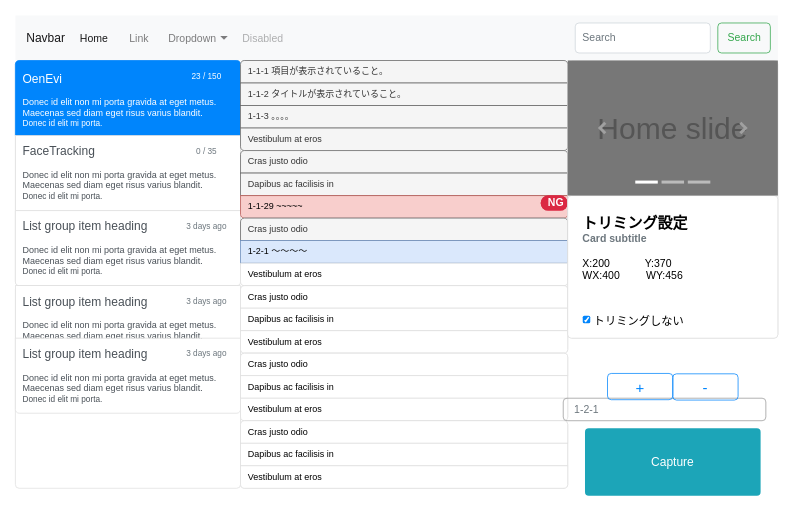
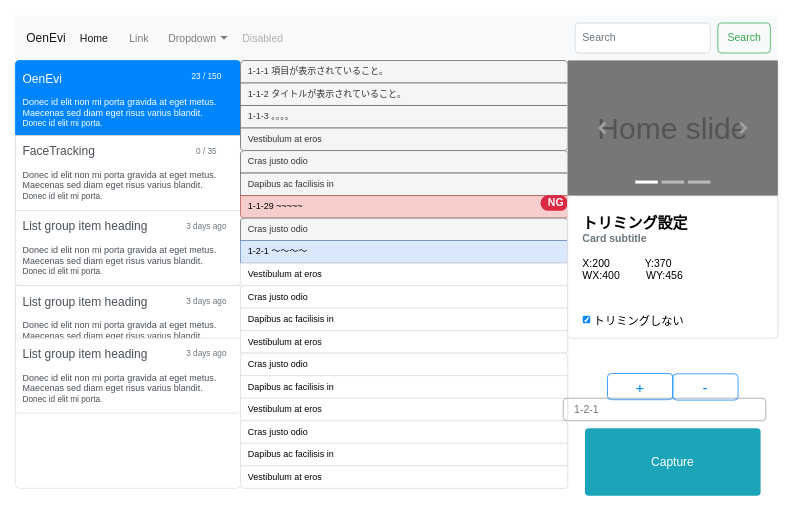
  <mxCell id="0" />
  <mxCell id="1" parent="0" />
- <mxCell id="2" value="Navbar" style="html=1;shadow=0;dashed=0;fillColor=#F8F9FA;strokeColor=none;fontSize=16;fontColor=#181819;align=left;spacing=15;" vertex="1" parent="1"><mxGeometry x="20" y="20" width="1016" height="60" as="geometry" /></mxCell>
+ <mxCell id="2" value="OenEvi" style="html=1;shadow=0;dashed=0;fillColor=#F8F9FA;strokeColor=none;fontSize=16;fontColor=#181819;align=left;spacing=15;" vertex="1" parent="1"><mxGeometry x="20" y="20" width="1016" height="60" as="geometry" /></mxCell>
  <mxCell id="3" value="Home" style="fillColor=none;strokeColor=none;fontSize=14;fontColor=#181819;align=center;" vertex="1" parent="2"><mxGeometry width="70" height="40" relative="1" as="geometry"><mxPoint x="70" y="10" as="offset" /></mxGeometry></mxCell>
  <mxCell id="4" value="Link" style="fillColor=none;strokeColor=none;fontSize=14;fontColor=#7C7C7D;align=center;" vertex="1" parent="2"><mxGeometry width="50" height="40" relative="1" as="geometry"><mxPoint x="140" y="10" as="offset" /></mxGeometry></mxCell>
  <mxCell id="5" value="Dropdown" style="fillColor=none;strokeColor=none;fontSize=14;fontColor=#7C7C7D;align=right;spacingRight=20;" vertex="1" parent="2"><mxGeometry width="100" height="40" relative="1" as="geometry"><mxPoint x="190" y="10" as="offset" /></mxGeometry></mxCell>
  <mxCell id="6" value="" style="shape=triangle;direction=south;fillColor=#7C7C7D;strokeColor=none;perimeter=none;" vertex="1" parent="5"><mxGeometry x="1" y="0.5" width="10" height="5" relative="1" as="geometry"><mxPoint x="-17" y="-2.5" as="offset" /></mxGeometry></mxCell>
  <mxCell id="7" value="Disabled" style="fillColor=none;strokeColor=none;fontSize=14;fontColor=#ADAEAF;align=center;" vertex="1" parent="2"><mxGeometry width="80" height="40" relative="1" as="geometry"><mxPoint x="290" y="10" as="offset" /></mxGeometry></mxCell>
  <mxCell id="8" value="Search" style="html=1;shadow=0;dashed=0;shape=mxgraph.bootstrap.rrect;rSize=5;fontSize=14;fontColor=#33A64C;strokeColor=#33A64C;fillColor=none;" vertex="1" parent="2"><mxGeometry x="1" width="70" height="40" relative="1" as="geometry"><mxPoint x="-80" y="10" as="offset" /></mxGeometry></mxCell>
  <mxCell id="9" value="Search" style="html=1;shadow=0;dashed=0;shape=mxgraph.bootstrap.rrect;rSize=5;fontSize=14;fontColor=#6C767D;strokeColor=#CED4DA;fillColor=#ffffff;align=left;spacing=10;" vertex="1" parent="2"><mxGeometry x="1" width="180" height="40" relative="1" as="geometry"><mxPoint x="-270" y="10" as="offset" /></mxGeometry></mxCell>
  <mxCell id="10" value="" style="html=1;shadow=0;dashed=0;shape=mxgraph.bootstrap.rrect;rSize=5;strokeColor=#DFDFDF;html=1;whiteSpace=wrap;fillColor=#FFFFFF;fontColor=#495057;" vertex="1" parent="1"><mxGeometry x="20" y="80" width="300" height="300" as="geometry" /></mxCell>
  <mxCell id="11" value="&lt;span style=&quot;font-size: 16px&quot;&gt;OenEvi&lt;/span&gt;&lt;br&gt;&lt;br&gt;Donec id elit non mi porta gravida at eget metus. Maecenas sed diam eget risus varius blandit.&lt;br&gt;&lt;font style=&quot;font-size: 11px&quot;&gt;Donec id elit mi porta.&lt;/font&gt;" style="html=1;shadow=0;dashed=0;shape=mxgraph.bootstrap.topButton;rSize=5;perimeter=none;whiteSpace=wrap;resizeWidth=1;align=left;spacing=10;verticalAlign=top;fillColor=#0085FC;strokeColor=#0085FC;fontColor=#ffffff;" vertex="1" parent="10"><mxGeometry width="300" height="100" relative="1" as="geometry" /></mxCell>
  <mxCell id="12" value="23 / 150" style="strokeColor=none;fillColor=none;fontColor=#ffffff;fontSize=11;" vertex="1" parent="11"><mxGeometry x="1" width="90" height="40" relative="1" as="geometry"><mxPoint x="-90" as="offset" /></mxGeometry></mxCell>
  <mxCell id="13" value="&lt;font style=&quot;font-size: 16px&quot;&gt;FaceTracking&lt;/font&gt;&lt;br&gt;&lt;br&gt;Donec id elit non mi porta gravida at eget metus. Maecenas sed diam eget risus varius blandit.&lt;br&gt;&lt;font style=&quot;font-size: 11px&quot;&gt;Donec id elit mi porta.&lt;/font&gt;" style="strokeColor=inherit;fillColor=inherit;gradientColor=inherit;fontColor=inherit;html=1;shadow=0;dashed=0;perimeter=none;whiteSpace=wrap;resizeWidth=1;align=left;spacing=10;" vertex="1" parent="10"><mxGeometry width="300" height="100" relative="1" as="geometry"><mxPoint y="100" as="offset" /></mxGeometry></mxCell>
  <mxCell id="14" value="0 / 35" style="strokeColor=none;fillColor=none;fontColor=#6C767D;fontSize=11;" vertex="1" parent="13"><mxGeometry x="1" width="90" height="40" relative="1" as="geometry"><mxPoint x="-90" as="offset" /></mxGeometry></mxCell>
  <mxCell id="15" value="&lt;font style=&quot;font-size: 16px&quot;&gt;List group item heading&lt;/font&gt;&lt;br&gt;&lt;br&gt;Donec id elit non mi porta gravida at eget metus. Maecenas sed diam eget risus varius blandit.&lt;br&gt;&lt;font style=&quot;font-size: 11px&quot;&gt;Donec id elit mi porta.&lt;/font&gt;" style="strokeColor=inherit;fillColor=inherit;gradientColor=inherit;fontColor=inherit;html=1;shadow=0;dashed=0;shape=mxgraph.bootstrap.bottomButton;rSize=5;perimeter=none;whiteSpace=wrap;resizeWidth=1;resizeHeight=0;align=left;spacing=10;" vertex="1" parent="10"><mxGeometry y="1" width="300" height="100" relative="1" as="geometry"><mxPoint y="-100" as="offset" /></mxGeometry></mxCell>
  <mxCell id="16" value="3 days ago" style="strokeColor=none;fillColor=none;fontColor=#6C767D;fontSize=11;" vertex="1" parent="15"><mxGeometry x="1" width="90" height="40" relative="1" as="geometry"><mxPoint x="-90" as="offset" /></mxGeometry></mxCell>
  <mxCell id="17" value="" style="html=1;shadow=0;dashed=0;shape=mxgraph.bootstrap.rrect;rSize=5;strokeColor=#DFDFDF;html=1;whiteSpace=wrap;fillColor=#FFFFFF;fontColor=#495057;" vertex="1" parent="1"><mxGeometry x="20" y="380" width="300" height="270" as="geometry" /></mxCell>
  <mxCell id="18" value="&lt;font style=&quot;font-size: 16px&quot;&gt;List group item heading&lt;/font&gt;&lt;br&gt;&lt;br&gt;Donec id elit non mi porta gravida at eget metus. Maecenas sed diam eget risus varius blandit.&lt;br&gt;&lt;font style=&quot;font-size: 11px&quot;&gt;Donec id elit mi porta.&lt;/font&gt;" style="strokeColor=inherit;fillColor=inherit;gradientColor=inherit;fontColor=inherit;html=1;shadow=0;dashed=0;perimeter=none;whiteSpace=wrap;resizeWidth=1;align=left;spacing=10;" vertex="1" parent="17"><mxGeometry width="300" height="100" relative="1" as="geometry"><mxPoint as="offset" /></mxGeometry></mxCell>
  <mxCell id="19" value="3 days ago" style="strokeColor=none;fillColor=none;fontColor=#6C767D;fontSize=11;" vertex="1" parent="18"><mxGeometry x="1" width="90" height="40" relative="1" as="geometry"><mxPoint x="-90" as="offset" /></mxGeometry></mxCell>
  <mxCell id="20" value="&lt;font style=&quot;font-size: 16px&quot;&gt;List group item heading&lt;/font&gt;&lt;br&gt;&lt;br&gt;Donec id elit non mi porta gravida at eget metus. Maecenas sed diam eget risus varius blandit.&lt;br&gt;&lt;font style=&quot;font-size: 11px&quot;&gt;Donec id elit mi porta.&lt;/font&gt;" style="strokeColor=inherit;fillColor=inherit;gradientColor=inherit;fontColor=inherit;html=1;shadow=0;dashed=0;shape=mxgraph.bootstrap.bottomButton;rSize=5;perimeter=none;whiteSpace=wrap;resizeWidth=1;resizeHeight=0;align=left;spacing=10;" vertex="1" parent="17"><mxGeometry y="1" width="300" height="100" relative="1" as="geometry"><mxPoint y="-200" as="offset" /></mxGeometry></mxCell>
  <mxCell id="21" value="3 days ago" style="strokeColor=none;fillColor=none;fontColor=#6C767D;fontSize=11;" vertex="1" parent="20"><mxGeometry x="1" width="90" height="40" relative="1" as="geometry"><mxPoint x="-90" as="offset" /></mxGeometry></mxCell>
  <mxCell id="22" value="" style="html=1;shadow=0;dashed=0;shape=mxgraph.bootstrap.rrect;rSize=5;strokeColor=#DFDFDF;html=1;whiteSpace=wrap;fillColor=#FFFFFF;fontColor=#000000;" vertex="1" parent="1"><mxGeometry x="320" y="80" width="436" height="120" as="geometry" /></mxCell>
  <mxCell id="23" value="1-1-1 項目が表示されていること。" style="html=1;shadow=0;dashed=0;shape=mxgraph.bootstrap.topButton;strokeColor=#666666;fillColor=#f5f5f5;rSize=5;perimeter=none;whiteSpace=wrap;resizeWidth=1;align=left;spacing=10;fontColor=#333333;" vertex="1" parent="22"><mxGeometry width="436.0" height="30" relative="1" as="geometry" /></mxCell>
  <mxCell id="24" value="1-1-2 タイトルが表示されていること。" style="strokeColor=#666666;fillColor=#f5f5f5;fontColor=#333333;html=1;shadow=0;dashed=0;perimeter=none;whiteSpace=wrap;resizeWidth=1;align=left;spacing=10;" vertex="1" parent="22"><mxGeometry width="436.0" height="30" relative="1" as="geometry"><mxPoint y="30" as="offset" /></mxGeometry></mxCell>
  <mxCell id="25" value="1-1-3 。。。。" style="strokeColor=#666666;fillColor=#f5f5f5;fontColor=#333333;html=1;shadow=0;dashed=0;perimeter=none;whiteSpace=wrap;resizeWidth=1;align=left;spacing=10;" vertex="1" parent="22"><mxGeometry width="436.0" height="30" relative="1" as="geometry"><mxPoint y="60" as="offset" /></mxGeometry></mxCell>
  <mxCell id="26" value="Vestibulum at eros" style="strokeColor=#666666;fillColor=#f5f5f5;fontColor=#333333;html=1;shadow=0;dashed=0;shape=mxgraph.bootstrap.bottomButton;rSize=5;perimeter=none;whiteSpace=wrap;resizeWidth=1;resizeHeight=0;align=left;spacing=10;" vertex="1" parent="22"><mxGeometry y="1" width="436.0" height="30" relative="1" as="geometry"><mxPoint y="-30" as="offset" /></mxGeometry></mxCell>
  <mxCell id="27" value="" style="html=1;shadow=0;dashed=0;shape=mxgraph.bootstrap.rrect;rSize=5;strokeColor=#DFDFDF;html=1;whiteSpace=wrap;fillColor=#FFFFFF;fontColor=#000000;" vertex="1" parent="1"><mxGeometry x="320" y="200" width="436" height="90" as="geometry" /></mxCell>
  <mxCell id="28" value="Cras justo odio" style="strokeColor=#666666;fillColor=#f5f5f5;fontColor=#333333;html=1;shadow=0;dashed=0;shape=mxgraph.bootstrap.topButton;rSize=5;perimeter=none;whiteSpace=wrap;resizeWidth=1;align=left;spacing=10;" vertex="1" parent="27"><mxGeometry width="436.0" height="30" relative="1" as="geometry" /></mxCell>
  <mxCell id="29" value="Dapibus ac facilisis in" style="strokeColor=#666666;fillColor=#f5f5f5;fontColor=#333333;html=1;shadow=0;dashed=0;perimeter=none;whiteSpace=wrap;resizeWidth=1;align=left;spacing=10;" vertex="1" parent="27"><mxGeometry width="436.0" height="30" relative="1" as="geometry"><mxPoint y="30" as="offset" /></mxGeometry></mxCell>
  <mxCell id="30" value="1-1-29 ~~~~~" style="strokeColor=#b85450;fillColor=#f8cecc;html=1;shadow=0;dashed=0;shape=mxgraph.bootstrap.bottomButton;rSize=5;perimeter=none;whiteSpace=wrap;resizeWidth=1;resizeHeight=0;align=left;spacing=10;" vertex="1" parent="27"><mxGeometry y="1" width="436.0" height="30" relative="1" as="geometry"><mxPoint y="-30" as="offset" /></mxGeometry></mxCell>
  <mxCell id="31" value="NG" style="rounded=1;whiteSpace=wrap;html=1;arcSize=50;strokeColor=none;strokeWidth=1;fillColor=#DB2843;fontColor=#FFFFFF;whiteSpace=wrap;align=left;verticalAlign=middle;spacingLeft=0;fontStyle=1;fontSize=14;spacing=10;" vertex="1" parent="27"><mxGeometry x="400" y="60" width="36" height="20" as="geometry" /></mxCell>
  <mxCell id="32" value="NG" style="rounded=1;whiteSpace=wrap;html=1;arcSize=50;strokeColor=none;strokeWidth=1;fillColor=#DB2843;fontColor=#FFFFFF;whiteSpace=wrap;align=left;verticalAlign=middle;spacingLeft=0;fontStyle=1;fontSize=14;spacing=10;" vertex="1" parent="27"><mxGeometry x="400" y="60" width="36" height="20" as="geometry" /></mxCell>
  <mxCell id="33" value="" style="html=1;shadow=0;dashed=0;shape=mxgraph.bootstrap.rrect;rSize=5;strokeColor=#DFDFDF;html=1;whiteSpace=wrap;fillColor=#FFFFFF;fontColor=#000000;" vertex="1" parent="1"><mxGeometry x="320" y="290" width="436" height="90" as="geometry" /></mxCell>
  <mxCell id="34" value="Cras justo odio" style="strokeColor=#666666;fillColor=#f5f5f5;fontColor=#333333;html=1;shadow=0;dashed=0;shape=mxgraph.bootstrap.topButton;rSize=5;perimeter=none;whiteSpace=wrap;resizeWidth=1;align=left;spacing=10;" vertex="1" parent="33"><mxGeometry width="436.0" height="30" relative="1" as="geometry" /></mxCell>
  <mxCell id="35" value="1-2-1 ～～～～" style="strokeColor=#6c8ebf;fillColor=#dae8fc;html=1;shadow=0;dashed=0;perimeter=none;whiteSpace=wrap;resizeWidth=1;align=left;spacing=10;" vertex="1" parent="33"><mxGeometry width="436.0" height="30" relative="1" as="geometry"><mxPoint y="30" as="offset" /></mxGeometry></mxCell>
  <mxCell id="36" value="Vestibulum at eros" style="strokeColor=inherit;fillColor=inherit;gradientColor=inherit;fontColor=inherit;html=1;shadow=0;dashed=0;shape=mxgraph.bootstrap.bottomButton;rSize=5;perimeter=none;whiteSpace=wrap;resizeWidth=1;resizeHeight=0;align=left;spacing=10;" vertex="1" parent="33"><mxGeometry y="1" width="436.0" height="30" relative="1" as="geometry"><mxPoint y="-30" as="offset" /></mxGeometry></mxCell>
  <mxCell id="37" value="" style="html=1;shadow=0;dashed=0;shape=mxgraph.bootstrap.rrect;rSize=5;strokeColor=#DFDFDF;html=1;whiteSpace=wrap;fillColor=#FFFFFF;fontColor=#000000;" vertex="1" parent="1"><mxGeometry x="320" y="380" width="436" height="90" as="geometry" /></mxCell>
  <mxCell id="38" value="Cras justo odio" style="strokeColor=inherit;fillColor=inherit;gradientColor=inherit;fontColor=inherit;html=1;shadow=0;dashed=0;shape=mxgraph.bootstrap.topButton;rSize=5;perimeter=none;whiteSpace=wrap;resizeWidth=1;align=left;spacing=10;" vertex="1" parent="37"><mxGeometry width="436.0" height="30" relative="1" as="geometry" /></mxCell>
  <mxCell id="39" value="Dapibus ac facilisis in" style="strokeColor=inherit;fillColor=inherit;gradientColor=inherit;fontColor=inherit;html=1;shadow=0;dashed=0;perimeter=none;whiteSpace=wrap;resizeWidth=1;align=left;spacing=10;" vertex="1" parent="37"><mxGeometry width="436.0" height="30" relative="1" as="geometry"><mxPoint y="30" as="offset" /></mxGeometry></mxCell>
  <mxCell id="40" value="Vestibulum at eros" style="strokeColor=inherit;fillColor=inherit;gradientColor=inherit;fontColor=inherit;html=1;shadow=0;dashed=0;shape=mxgraph.bootstrap.bottomButton;rSize=5;perimeter=none;whiteSpace=wrap;resizeWidth=1;resizeHeight=0;align=left;spacing=10;" vertex="1" parent="37"><mxGeometry y="1" width="436.0" height="30" relative="1" as="geometry"><mxPoint y="-30" as="offset" /></mxGeometry></mxCell>
  <mxCell id="41" value="" style="html=1;shadow=0;dashed=0;shape=mxgraph.bootstrap.rrect;rSize=5;strokeColor=#DFDFDF;html=1;whiteSpace=wrap;fillColor=#FFFFFF;fontColor=#000000;" vertex="1" parent="1"><mxGeometry x="320" y="470" width="436" height="90" as="geometry" /></mxCell>
  <mxCell id="42" value="Cras justo odio" style="strokeColor=inherit;fillColor=inherit;gradientColor=inherit;fontColor=inherit;html=1;shadow=0;dashed=0;shape=mxgraph.bootstrap.topButton;rSize=5;perimeter=none;whiteSpace=wrap;resizeWidth=1;align=left;spacing=10;" vertex="1" parent="41"><mxGeometry width="436.0" height="30" relative="1" as="geometry" /></mxCell>
  <mxCell id="43" value="Dapibus ac facilisis in" style="strokeColor=inherit;fillColor=inherit;gradientColor=inherit;fontColor=inherit;html=1;shadow=0;dashed=0;perimeter=none;whiteSpace=wrap;resizeWidth=1;align=left;spacing=10;" vertex="1" parent="41"><mxGeometry width="436.0" height="30" relative="1" as="geometry"><mxPoint y="30" as="offset" /></mxGeometry></mxCell>
  <mxCell id="44" value="Vestibulum at eros" style="strokeColor=inherit;fillColor=inherit;gradientColor=inherit;fontColor=inherit;html=1;shadow=0;dashed=0;shape=mxgraph.bootstrap.bottomButton;rSize=5;perimeter=none;whiteSpace=wrap;resizeWidth=1;resizeHeight=0;align=left;spacing=10;" vertex="1" parent="41"><mxGeometry y="1" width="436.0" height="30" relative="1" as="geometry"><mxPoint y="-30" as="offset" /></mxGeometry></mxCell>
  <mxCell id="45" value="" style="html=1;shadow=0;dashed=0;shape=mxgraph.bootstrap.rrect;rSize=5;strokeColor=#DFDFDF;html=1;whiteSpace=wrap;fillColor=#FFFFFF;fontColor=#000000;" vertex="1" parent="1"><mxGeometry x="320" y="560" width="436" height="90" as="geometry" /></mxCell>
  <mxCell id="46" value="Cras justo odio" style="strokeColor=inherit;fillColor=inherit;gradientColor=inherit;fontColor=inherit;html=1;shadow=0;dashed=0;shape=mxgraph.bootstrap.topButton;rSize=5;perimeter=none;whiteSpace=wrap;resizeWidth=1;align=left;spacing=10;" vertex="1" parent="45"><mxGeometry width="436.0" height="30" relative="1" as="geometry" /></mxCell>
  <mxCell id="47" value="Dapibus ac facilisis in" style="strokeColor=inherit;fillColor=inherit;gradientColor=inherit;fontColor=inherit;html=1;shadow=0;dashed=0;perimeter=none;whiteSpace=wrap;resizeWidth=1;align=left;spacing=10;" vertex="1" parent="45"><mxGeometry width="436.0" height="30" relative="1" as="geometry"><mxPoint y="30" as="offset" /></mxGeometry></mxCell>
  <mxCell id="48" value="Vestibulum at eros" style="strokeColor=inherit;fillColor=inherit;gradientColor=inherit;fontColor=inherit;html=1;shadow=0;dashed=0;shape=mxgraph.bootstrap.bottomButton;rSize=5;perimeter=none;whiteSpace=wrap;resizeWidth=1;resizeHeight=0;align=left;spacing=10;" vertex="1" parent="45"><mxGeometry y="1" width="436.0" height="30" relative="1" as="geometry"><mxPoint y="-30" as="offset" /></mxGeometry></mxCell>
  <mxCell id="49" value="&lt;b&gt;&lt;font style=&quot;font-size: 20px&quot;&gt;Card title&lt;/font&gt;&lt;/b&gt;&lt;br&gt;&lt;br&gt;This is a wider card with supporting text below as a natural lead-in to additional content. This content is a little bit longer.&lt;br&gt;&lt;br&gt;&lt;font style=&quot;font-size: 12px&quot; color=&quot;#999999&quot;&gt;Last udated 3 mind ago&lt;/font&gt;" style="html=1;shadow=0;dashed=0;shape=mxgraph.bootstrap.rrect;rSize=5;strokeColor=#DFDFDF;html=1;whiteSpace=wrap;fillColor=#ffffff;fontColor=#000000;verticalAlign=bottom;align=left;spacing=20;fontSize=14;" vertex="1" parent="1"><mxGeometry x="756" y="80" width="280" height="370" as="geometry" /></mxCell>
  <mxCell id="50" value="&lt;b&gt;&lt;font style=&quot;font-size: 20px&quot;&gt;トリミング設定&lt;/font&gt;&lt;/b&gt;&lt;font color=&quot;#6c767d&quot;&gt;&lt;b&gt;&lt;font style=&quot;font-size: 14px&quot;&gt;&lt;br style=&quot;font-size: 10px&quot;&gt;Card subtitle&lt;br&gt;&lt;/font&gt;&lt;/b&gt;&lt;/font&gt;&lt;br style=&quot;font-size: 14px&quot;&gt;X:200&amp;nbsp; &amp;nbsp; &amp;nbsp; &amp;nbsp; &amp;nbsp; &amp;nbsp; Y:370&lt;br&gt;WX:400&amp;nbsp; &amp;nbsp; &amp;nbsp; &amp;nbsp; &amp;nbsp;WY:456" style="html=1;shadow=0;dashed=0;shape=mxgraph.bootstrap.rrect;rSize=5;strokeColor=#DFDFDF;html=1;whiteSpace=wrap;fillColor=#ffffff;fontColor=#000000;verticalAlign=top;align=left;spacing=20;fontSize=14;" vertex="1" parent="49"><mxGeometry y="180" width="280" height="190" as="geometry" /></mxCell>
  <mxCell id="51" value="&lt;span style=&quot;font-size: 15px&quot;&gt;トリミングしない&lt;/span&gt;" style="html=1;shadow=0;dashed=0;shape=mxgraph.bootstrap.checkbox2;labelPosition=right;verticalLabelPosition=middle;align=left;verticalAlign=middle;gradientColor=#DEDEDE;fillColor=#EDEDED;checked=1;spacing=5;checkedFill=#0085FC;checkedStroke=#ffffff;sketch=0;fontSize=20;" vertex="1" parent="49"><mxGeometry x="20" y="340" width="10" height="10" as="geometry" /></mxCell>
  <mxCell id="52" value="Home slide" style="html=1;shadow=0;dashed=0;strokeColor=none;strokeWidth=1;fillColor=#777777;fontColor=#555555;whiteSpace=wrap;align=center;verticalAlign=middle;fontStyle=0;fontSize=40;" vertex="1" parent="49"><mxGeometry width="280" height="180" as="geometry" /></mxCell>
  <mxCell id="53" value="" style="html=1;verticalLabelPosition=bottom;labelBackgroundColor=#ffffff;verticalAlign=top;shadow=0;dashed=0;strokeWidth=4;shape=mxgraph.ios7.misc.more;strokeColor=#a0a0a0;fontSize=15;" vertex="1" parent="52"><mxGeometry x="1" y="0.5" width="7" height="14" relative="1" as="geometry"><mxPoint x="-50" y="-7" as="offset" /></mxGeometry></mxCell>
  <mxCell id="54" value="" style="flipH=1;html=1;verticalLabelPosition=bottom;labelBackgroundColor=#ffffff;verticalAlign=top;shadow=0;dashed=0;strokeWidth=4;shape=mxgraph.ios7.misc.more;strokeColor=#a0a0a0;fontSize=15;" vertex="1" parent="52"><mxGeometry y="0.5" width="7" height="14" relative="1" as="geometry"><mxPoint x="43" y="-7" as="offset" /></mxGeometry></mxCell>
  <mxCell id="55" value="" style="html=1;shadow=0;strokeColor=none;fillColor=#ffffff;fontSize=15;" vertex="1" parent="52"><mxGeometry x="0.5" y="1" width="30" height="4" relative="1" as="geometry"><mxPoint x="-50" y="-20" as="offset" /></mxGeometry></mxCell>
  <mxCell id="56" value="" style="html=1;shadow=0;strokeColor=none;fillColor=#BBBBBB;fontSize=15;" vertex="1" parent="52"><mxGeometry x="0.5" y="1" width="30" height="4" relative="1" as="geometry"><mxPoint x="-15" y="-20" as="offset" /></mxGeometry></mxCell>
  <mxCell id="57" value="" style="html=1;shadow=0;strokeColor=none;fillColor=#BBBBBB;fontSize=15;" vertex="1" parent="52"><mxGeometry x="0.5" y="1" width="30" height="4" relative="1" as="geometry"><mxPoint x="20" y="-20" as="offset" /></mxGeometry></mxCell>
  <mxCell id="58" value="Capture" style="html=1;shadow=0;dashed=0;shape=mxgraph.bootstrap.rrect;rSize=5;strokeColor=none;strokeWidth=1;fillColor=#1CA5B8;fontColor=#FFFFFF;whiteSpace=wrap;align=center;verticalAlign=middle;spacingLeft=0;fontStyle=0;fontSize=16;spacing=5;" vertex="1" parent="1"><mxGeometry x="779" y="570" width="234" height="90" as="geometry" /></mxCell>
  <mxCell id="59" value="1-2-1" style="html=1;shadow=0;dashed=0;shape=mxgraph.bootstrap.rrect;rSize=5;fillColor=none;strokeColor=#999999;align=left;spacing=15;fontSize=14;fontColor=#6C767D;" vertex="1" parent="1"><mxGeometry width="270" height="30" relative="1" as="geometry"><mxPoint x="750" y="530" as="offset" /></mxGeometry></mxCell>
  <mxCell id="60" value="&lt;font style=&quot;font-size: 20px&quot;&gt;+&lt;/font&gt;" style="html=1;shadow=0;dashed=0;shape=mxgraph.bootstrap.rrect;rSize=5;strokeColor=#0085FC;strokeWidth=1;fillColor=none;fontColor=#0085FC;whiteSpace=wrap;align=center;verticalAlign=middle;spacingLeft=0;fontStyle=0;fontSize=16;spacing=5;" vertex="1" parent="1"><mxGeometry x="809" y="497" width="87" height="35" as="geometry" /></mxCell>
  <mxCell id="61" value="&lt;font style=&quot;font-size: 20px&quot;&gt;-&lt;/font&gt;" style="html=1;shadow=0;dashed=0;shape=mxgraph.bootstrap.rrect;rSize=5;strokeColor=#0085FC;strokeWidth=1;fillColor=none;fontColor=#0085FC;whiteSpace=wrap;align=center;verticalAlign=middle;spacingLeft=0;fontStyle=0;fontSize=16;spacing=5;" vertex="1" parent="1"><mxGeometry x="896" y="497.5" width="87" height="35" as="geometry" /></mxCell>
